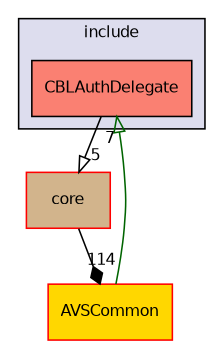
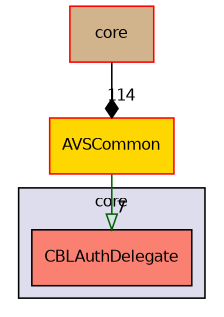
  digraph {
    compound=true
    node [fontname=Helvetica fontsize=10 shape=box style=filled color=red]
    edge [arrowhead=onormal color=black labeldistance=1.5 labelfontname=Helvetica labelfontsize=10]
    n1 [fillcolor=salmon label=CBLAuthDelegate pencolor=black color=""]
    n2 [fillcolor=tan label=core]
    n3 [fillcolor=gold label=AVSCommon]
    subgraph cluster_1 {
      bgcolor="#ddddee"
      fontname=Helvetica
      fontsize=10
-     label=include
+     label=core
      pencolor=black
      n1
    }
-   n1 -> n2 [headlabel=5]
    n2 -> n3 [arrowhead=diamond headlabel=114]
    n3 -> n1 [color=darkgreen headlabel=7]
  }
